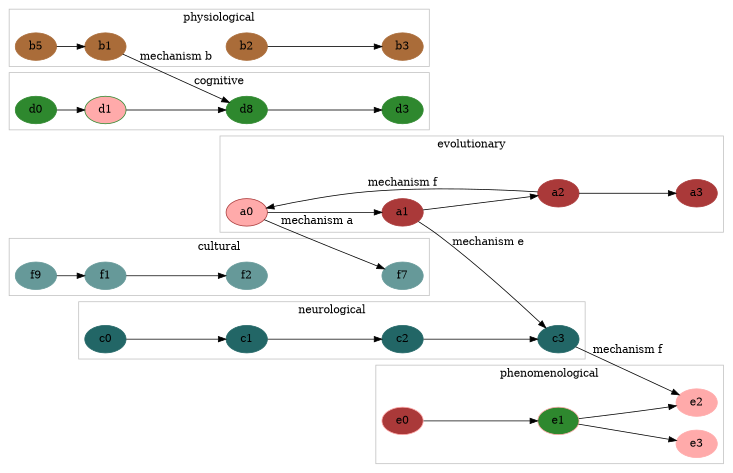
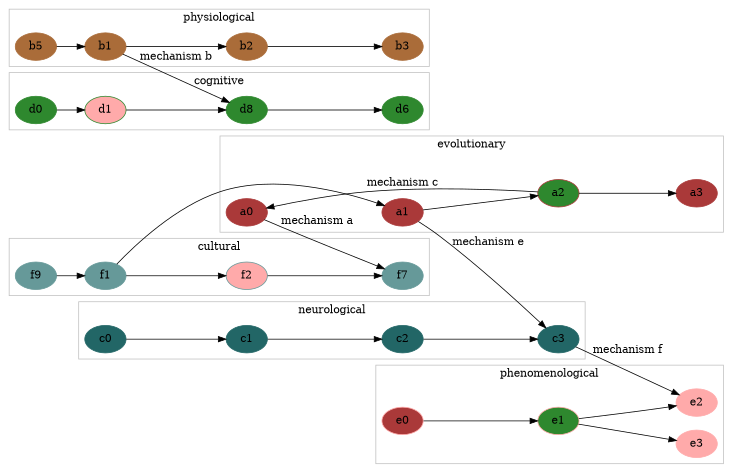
  digraph {
    rankdir=LR
    node [color="#AA3939" style=filled]
-   a0 [fillcolor="#FFAAAA"]
+   a0
    a1
-   a2
+   a2 [fillcolor="#2E882E"]
    a3
    n5 [color="#AA6C39" label=b5]
    b1 [color="#AA6C39"]
    b2 [color="#AA6C39"]
    b3 [color="#AA6C39"]
    c0 [color="#226666"]
    c1 [color="#226666"]
    c2 [color="#226666"]
    c3 [color="#226666"]
    d0 [color="#2E882E"]
    d1 [color="#2E882E" fillcolor="#FFAAAA"]
    n15 [color="#2E882E" label=d8]
-   d3 [color="#2E882E"]
+   d3 [color="#2E882E" label=d6]
    e0 [color="#FFAAAA" fillcolor="#AA3939"]
    e1 [color="#FFAAAA" fillcolor="#2E882E"]
    e2 [color="#FFAAAA"]
    e3 [color="#FFAAAA"]
    n21 [color="#669999" label=f9]
    f1 [color="#669999"]
-   f2 [color="#669999"]
+   f2 [color="#669999" fillcolor="#FFAAAA"]
    n24 [color="#669999" label=f7]
    subgraph cluster_1 {
      color=gray
      label=evolutionary
      a0
      a1
      a2
      a3
    }
    subgraph cluster_2 {
      color=gray
      label=physiological
      n5
      b1
      b2
      b3
    }
    subgraph cluster_3 {
      color=gray
      label=neurological
      c0
      c1
      c2
      c3
    }
    subgraph cluster_4 {
      color=gray
      label=cognitive
      d0
      d1
      n15
      d3
    }
    subgraph cluster_5 {
      color=gray
      label=phenomenological
      e0
      e1
      e2
      e3
    }
    subgraph cluster_6 {
      color=gray
      label=cultural
      n21
      f1
      f2
      n24
    }
-   a0 -> a1
+   f1 -> a1
    a0 -> n24 [label="mechanism a"]
    a1 -> a2
    a1 -> c3 [label="mechanism e"]
-   a2 -> a0 [label="mechanism f"]
+   a2 -> a0 [label="mechanism c"]
    a2 -> a3
    n5 -> b1
+   b1 -> b2
    b1 -> n15 [label="mechanism b"]
    b2 -> b3
    c0 -> c1
    c1 -> c2
    c2 -> c3
    c3 -> e2 [label="mechanism f"]
    d0 -> d1
    d1 -> n15
    n15 -> d3
    e0 -> e1
    e1 -> e2
    e1 -> e3
    n21 -> f1
    f1 -> f2
+   f2 -> n24
  }
